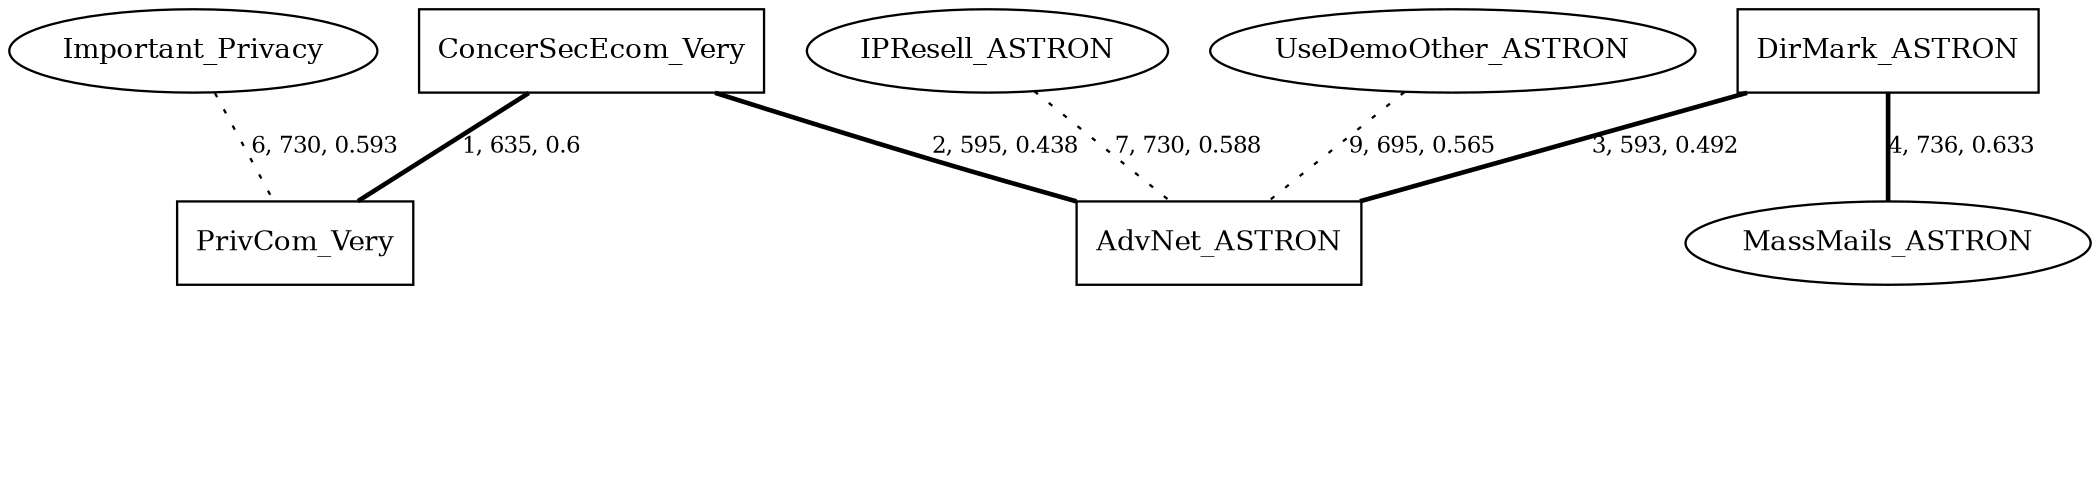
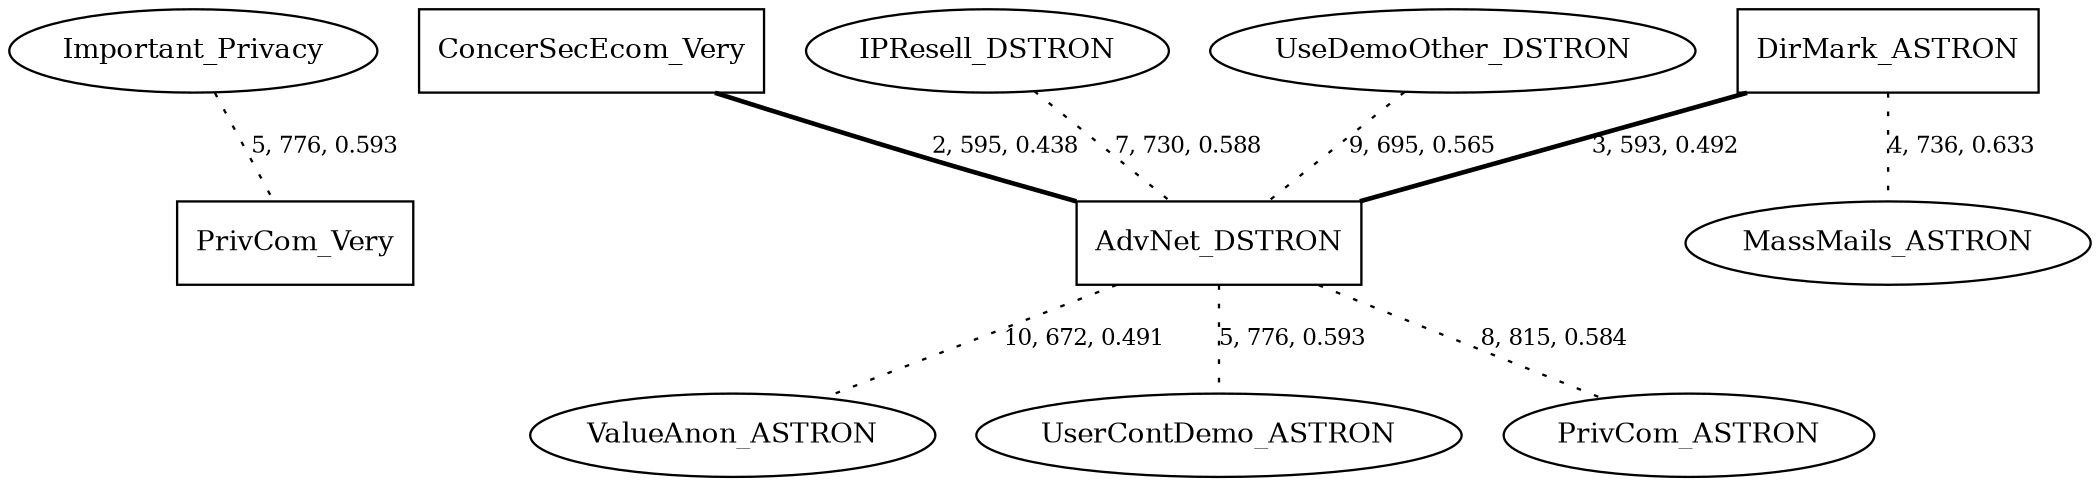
  graph {
    node [fontsize=12]
    edge [fontsize=10 style=dotted]
    n1 [label=PrivCom_Very shape=box]
    n2 [label=MassMails_ASTRON]
-   n3 [label=UseDemoOther_ASTRON]
-   n4 [label=AdvNet_ASTRON shape=box]
+   n3 [label=UseDemoOther_DSTRON]
+   n4 [label=AdvNet_DSTRON shape=box]
+   n5 [label=ValueAnon_ASTRON]
+   n6 [label=UserContDemo_ASTRON]
+   n7 [label=PrivCom_ASTRON]
    n8 [label=Important_Privacy]
    n9 [label=DirMark_ASTRON shape=box]
    n10 [label=ConcerSecEcom_Very shape=box]
-   n11 [label=IPResell_ASTRON]
+   n11 [label=IPResell_DSTRON]
    n3 -- n4 [label="9, 695, 0.565"]
-   n8 -- n1 [label="6, 730, 0.593"]
-   n9 -- n2 [label="4, 736, 0.633" style=bold]
+   n4 -- n5 [label="10, 672, 0.491"]
+   n4 -- n6 [label="5, 776, 0.593"]
+   n4 -- n7 [label="8, 815, 0.584"]
+   n8 -- n1 [label="5, 776, 0.593"]
+   n9 -- n2 [label="4, 736, 0.633"]
    n9 -- n4 [label="3, 593, 0.492" style=bold]
-   n10 -- n1 [label="1, 635, 0.6" style=bold]
    n10 -- n4 [label="2, 595, 0.438" style=bold]
    n11 -- n4 [label="7, 730, 0.588"]
  }
